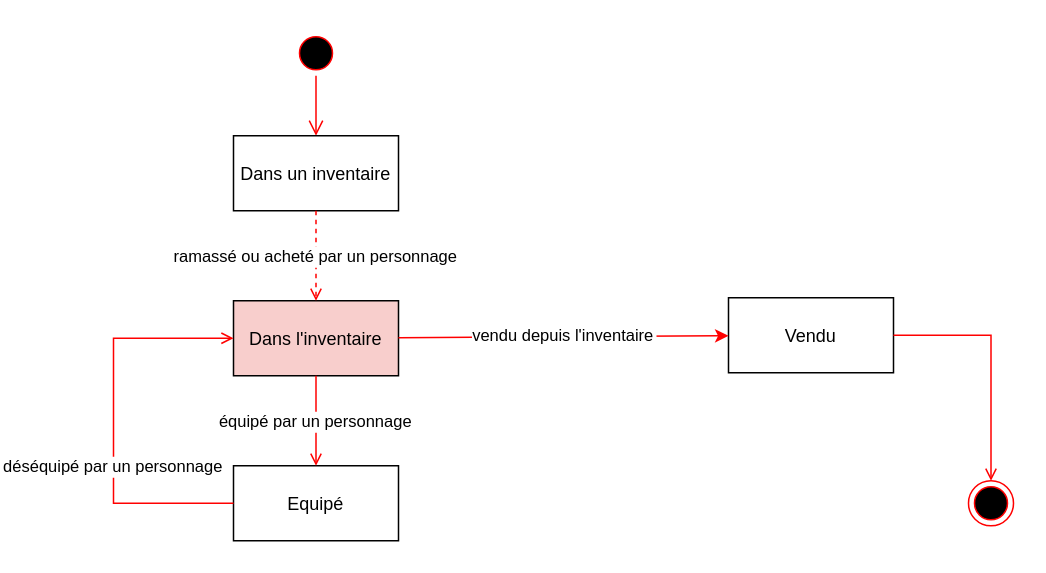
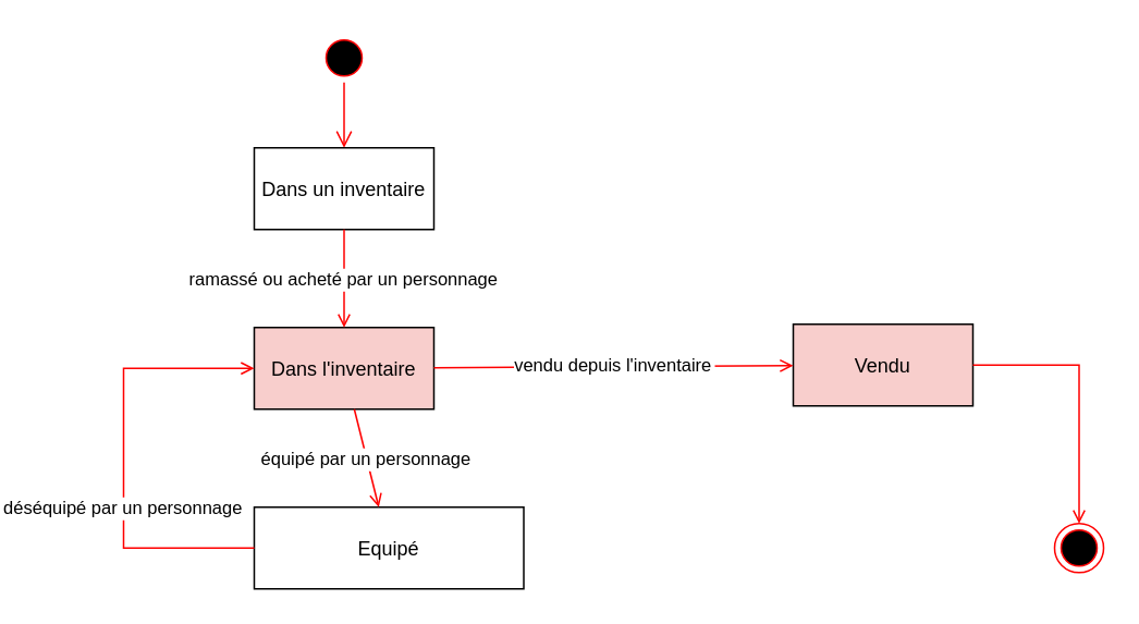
  <mxCell id="0" />
  <mxCell id="1" parent="0" />
- <mxCell id="2" value="Vendu" style="" parent="1" vertex="1"><mxGeometry x="430" y="198" width="110" height="50" as="geometry" /></mxCell>
+ <mxCell id="2" value="Vendu" style="fillColor=#f8cecc;" parent="1" vertex="1"><mxGeometry x="430" y="198" width="110" height="50" as="geometry" /></mxCell>
  <mxCell id="3" value="" style="ellipse;shape=endState;fillColor=#000000;strokeColor=#ff0000" parent="1" vertex="1"><mxGeometry x="590" y="320" width="30" height="30" as="geometry" /></mxCell>
  <mxCell id="4" value="" style="ellipse;shape=startState;fillColor=#000000;strokeColor=#ff0000;" parent="1" vertex="1"><mxGeometry x="140" y="20" width="30" height="30" as="geometry" /></mxCell>
  <mxCell id="5" value="" style="edgeStyle=elbowEdgeStyle;elbow=horizontal;verticalAlign=bottom;endArrow=open;endSize=8;strokeColor=#FF0000;endFill=1;rounded=0" parent="1" source="4" target="6" edge="1"><mxGeometry x="270" y="210" as="geometry"><mxPoint x="155" y="90" as="targetPoint" /></mxGeometry></mxCell>
  <mxCell id="6" value="Dans un inventaire" style="" parent="1" vertex="1"><mxGeometry x="100" y="90" width="110" height="50" as="geometry" /></mxCell>
  <mxCell id="7" value="Dans l'inventaire" style="fillColor=#f8cecc;" parent="1" vertex="1"><mxGeometry x="100" y="200" width="110" height="50" as="geometry" /></mxCell>
- <mxCell id="8" value="ramassé ou acheté par un personnage" style="endArrow=open;strokeColor=#FF0000;endFill=1;rounded=0;dashed=1;" parent="1" source="6" target="7" edge="1"><mxGeometry relative="1" as="geometry" /></mxCell>
- <mxCell id="9" value="Equipé" style="" parent="1" vertex="1"><mxGeometry x="100" y="310" width="110" height="50" as="geometry" /></mxCell>
- <mxCell id="10" value="vendu depuis l'inventaire" style="endArrow=classic;strokeColor=#FF0000;endFill=1;rounded=0;" edge="1" parent="1" source="7" target="2"><mxGeometry y="1" relative="1" as="geometry"><mxPoint x="165" y="150" as="sourcePoint" /><mxPoint x="165" y="210" as="targetPoint" /><mxPoint as="offset" /></mxGeometry></mxCell>
+ <mxCell id="8" value="ramassé ou acheté par un personnage" style="endArrow=open;strokeColor=#FF0000;endFill=1;rounded=0" parent="1" source="6" target="7" edge="1"><mxGeometry relative="1" as="geometry" /></mxCell>
+ <mxCell id="9" value="Equipé" style="" parent="1" vertex="1"><mxGeometry x="100" y="310" width="165" height="50" as="geometry" /></mxCell>
+ <mxCell id="10" value="vendu depuis l'inventaire" style="endArrow=open;strokeColor=#FF0000;endFill=1;rounded=0" edge="1" parent="1" source="7" target="2"><mxGeometry y="1" relative="1" as="geometry"><mxPoint x="165" y="150" as="sourcePoint" /><mxPoint x="165" y="210" as="targetPoint" /><mxPoint as="offset" /></mxGeometry></mxCell>
  <mxCell id="11" value="" style="endArrow=open;strokeColor=#FF0000;endFill=1;rounded=0;entryX=0.5;entryY=0;entryDx=0;entryDy=0;" edge="1" parent="1" source="2" target="3"><mxGeometry relative="1" as="geometry"><mxPoint x="600" y="385" as="targetPoint" /><Array as="points"><mxPoint x="605" y="223" /></Array><mxPoint x="220" y="385" as="sourcePoint" /></mxGeometry></mxCell>
  <mxCell id="12" value="équipé par un personnage" style="endArrow=open;strokeColor=#FF0000;endFill=1;rounded=0;" edge="1" parent="1" source="7" target="9"><mxGeometry relative="1" as="geometry"><mxPoint x="610" y="395" as="targetPoint" /><mxPoint x="230" y="395" as="sourcePoint" /></mxGeometry></mxCell>
  <mxCell id="13" value="déséquipé par un personnage" style="endArrow=open;strokeColor=#FF0000;endFill=1;rounded=0;edgeStyle=orthogonalEdgeStyle;" edge="1" parent="1" source="9" target="7"><mxGeometry x="-0.407" y="-25" relative="1" as="geometry"><mxPoint x="165" y="320" as="targetPoint" /><mxPoint x="165" y="260" as="sourcePoint" /><Array as="points"><mxPoint x="20" y="335" /><mxPoint x="20" y="225" /></Array><mxPoint x="-25" y="-25" as="offset" /></mxGeometry></mxCell>
